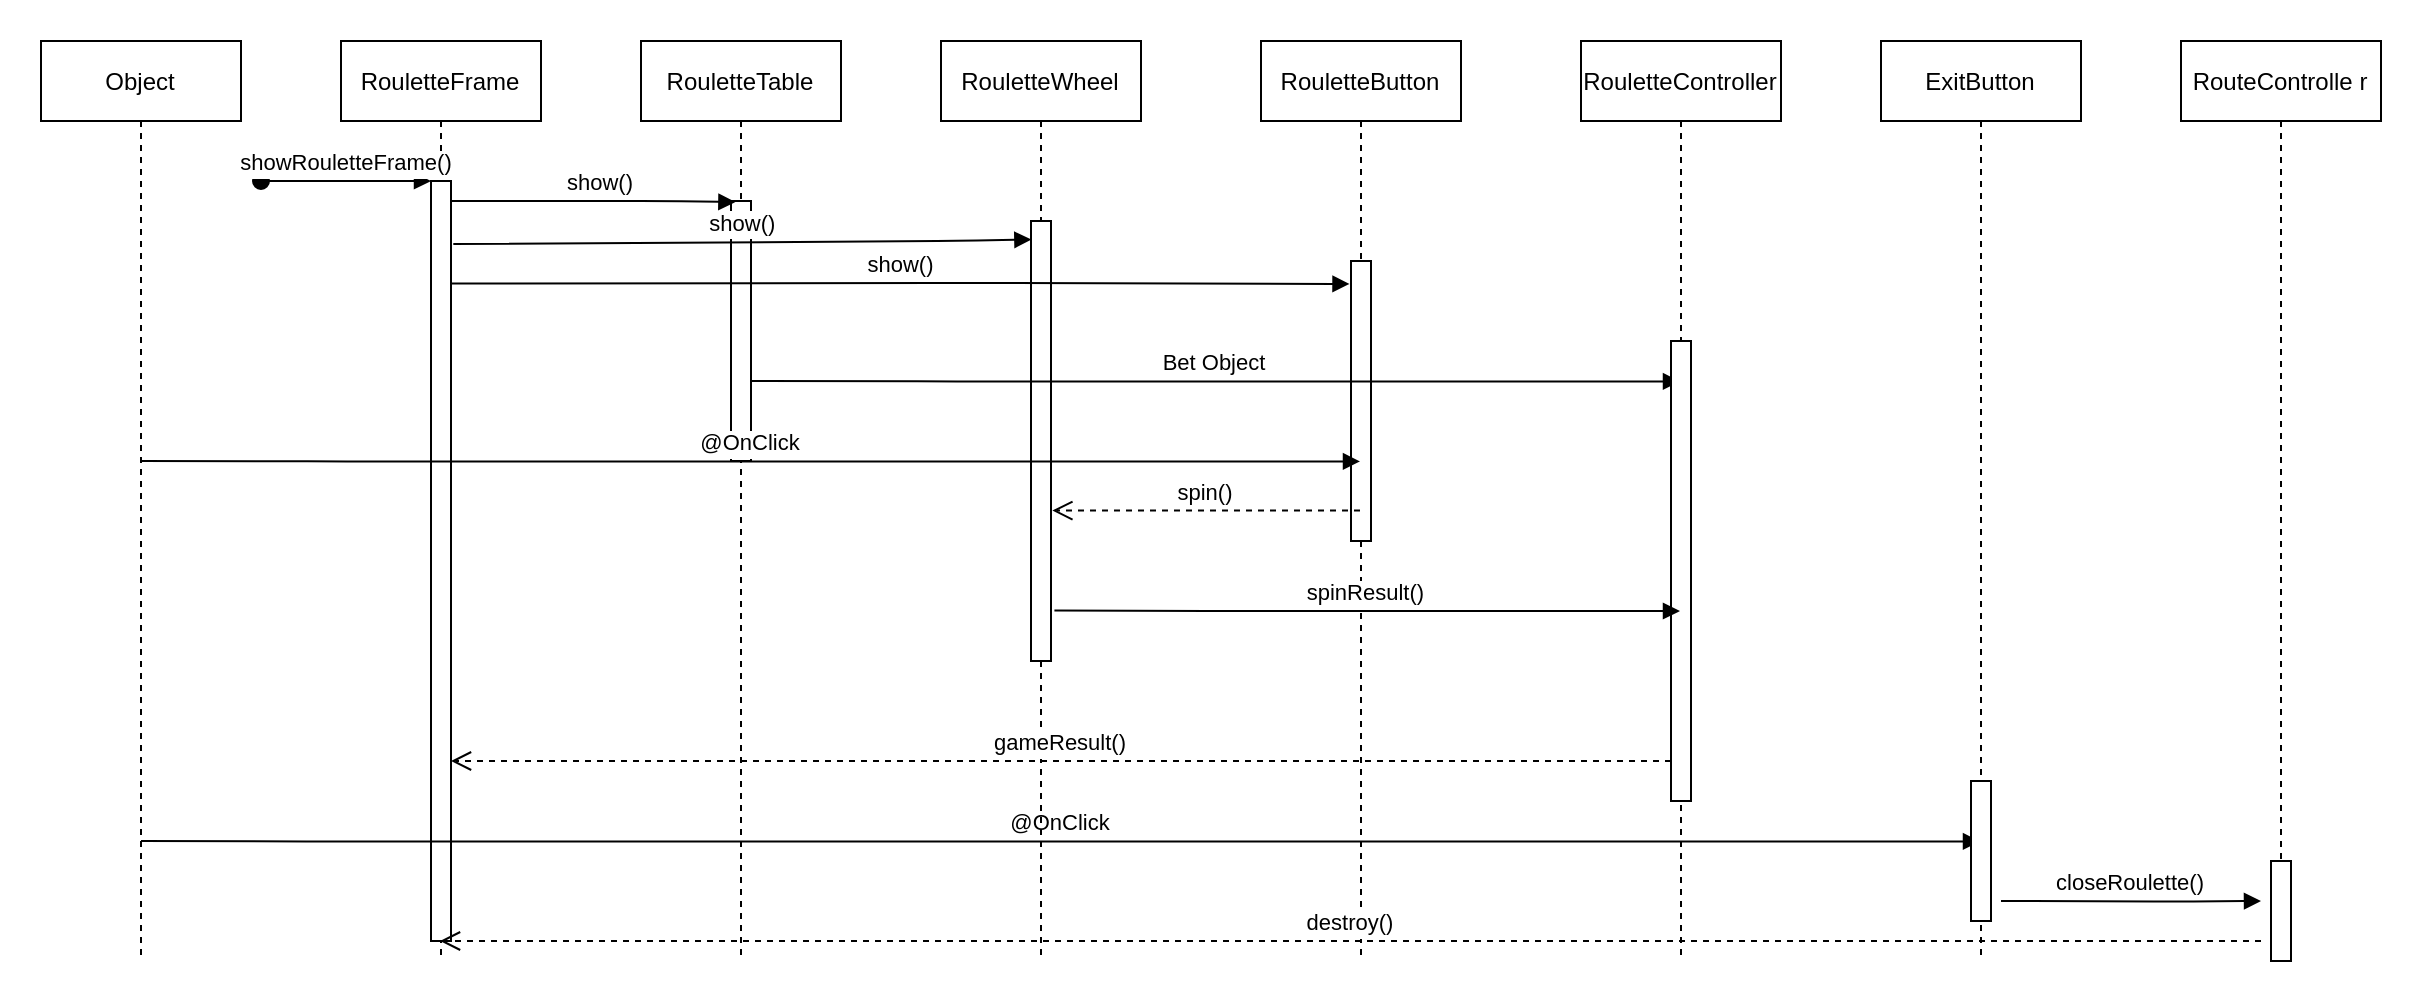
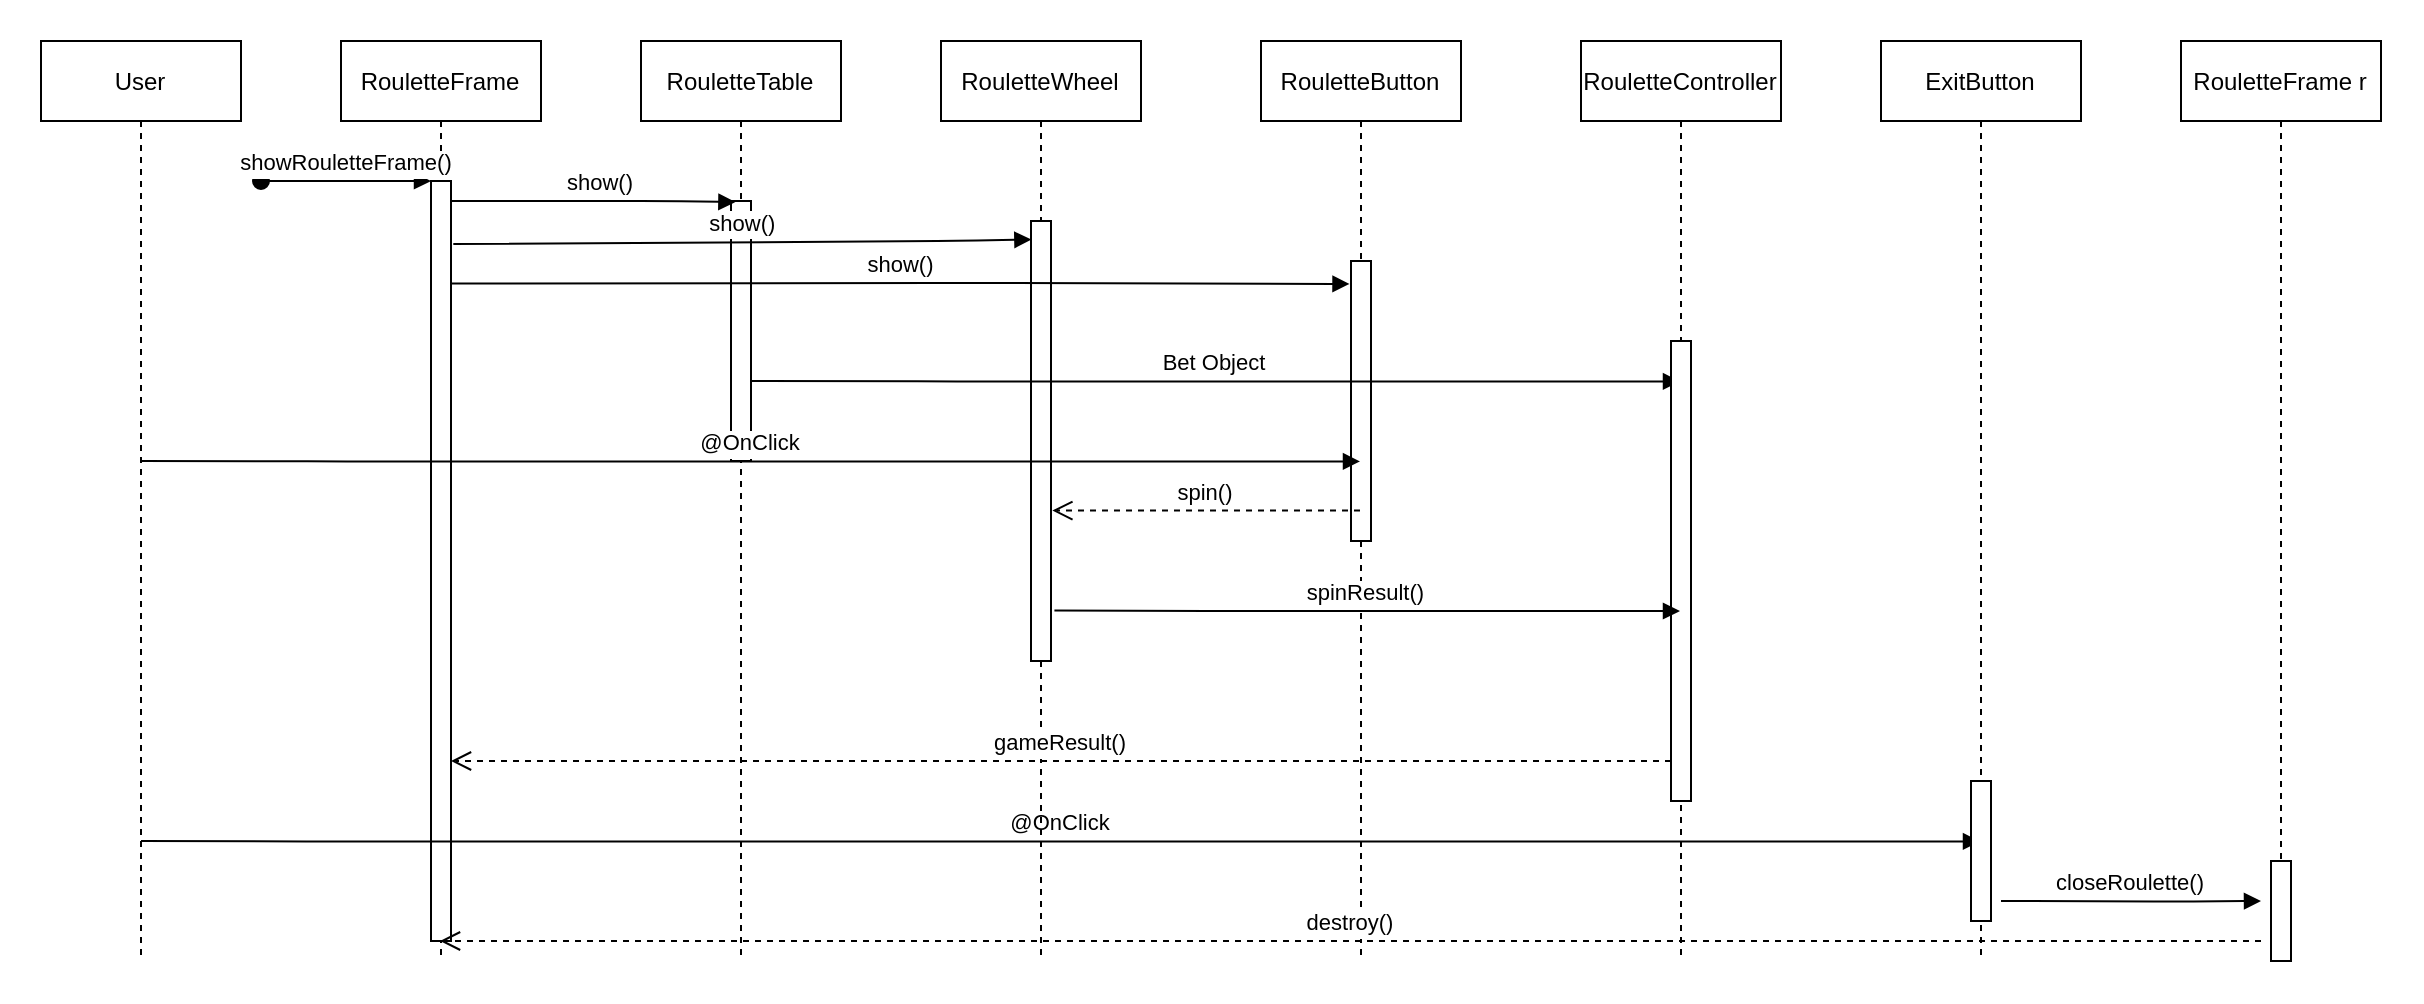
  <mxCell id="0" />
  <mxCell id="1" parent="0" />
  <mxCell id="2" value="RouletteFrame" style="shape=umlLifeline;perimeter=lifelinePerimeter;container=1;collapsible=0;recursiveResize=0;rounded=0;shadow=0;strokeWidth=1;" vertex="1" parent="1"><mxGeometry x="170" y="20" width="100" height="460" as="geometry" /></mxCell>
  <mxCell id="3" value="" style="points=[];perimeter=orthogonalPerimeter;rounded=0;shadow=0;strokeWidth=1;" vertex="1" parent="2"><mxGeometry x="45" y="70" width="10" height="380" as="geometry" /></mxCell>
  <mxCell id="4" value="showRouletteFrame()" style="verticalAlign=bottom;startArrow=oval;endArrow=block;startSize=8;shadow=0;strokeWidth=1;" edge="1" parent="2" target="3"><mxGeometry relative="1" as="geometry"><mxPoint x="-40" y="70" as="sourcePoint" /></mxGeometry></mxCell>
  <mxCell id="5" value="@OnClick" style="verticalAlign=bottom;endArrow=block;shadow=0;strokeWidth=1;exitX=0.505;exitY=0.326;exitDx=0;exitDy=0;exitPerimeter=0;" edge="1" parent="2" target="24"><mxGeometry relative="1" as="geometry"><mxPoint x="-100.0" y="400.0" as="sourcePoint" /><mxPoint x="502.72" y="400.08" as="targetPoint" /><Array as="points"><mxPoint x="-7.37" y="400.24" /></Array></mxGeometry></mxCell>
  <mxCell id="6" value="RouletteTable" style="shape=umlLifeline;perimeter=lifelinePerimeter;container=1;collapsible=0;recursiveResize=0;rounded=0;shadow=0;strokeWidth=1;" vertex="1" parent="1"><mxGeometry x="320" y="20" width="100" height="460" as="geometry" /></mxCell>
  <mxCell id="7" value="" style="points=[];perimeter=orthogonalPerimeter;rounded=0;shadow=0;strokeWidth=1;" vertex="1" parent="6"><mxGeometry x="45" y="80" width="10" height="130" as="geometry" /></mxCell>
  <mxCell id="8" value="show()" style="verticalAlign=bottom;endArrow=block;entryX=0.22;entryY=0.004;shadow=0;strokeWidth=1;entryDx=0;entryDy=0;entryPerimeter=0;" edge="1" parent="1" source="3" target="7"><mxGeometry x="0.055" relative="1" as="geometry"><mxPoint x="355" y="100" as="sourcePoint" /><Array as="points"><mxPoint x="330" y="100" /></Array><mxPoint as="offset" /></mxGeometry></mxCell>
- <mxCell id="9" value="Object" style="shape=umlLifeline;perimeter=lifelinePerimeter;container=1;collapsible=0;recursiveResize=0;rounded=0;shadow=0;strokeWidth=1;" vertex="1" parent="1"><mxGeometry x="20" y="20" width="100" height="460" as="geometry" /></mxCell>
+ <mxCell id="9" value="User" style="shape=umlLifeline;perimeter=lifelinePerimeter;container=1;collapsible=0;recursiveResize=0;rounded=0;shadow=0;strokeWidth=1;" vertex="1" parent="1"><mxGeometry x="20" y="20" width="100" height="460" as="geometry" /></mxCell>
  <mxCell id="10" value="RouletteWheel" style="shape=umlLifeline;perimeter=lifelinePerimeter;container=1;collapsible=0;recursiveResize=0;rounded=0;shadow=0;strokeWidth=1;" vertex="1" parent="1"><mxGeometry x="470" y="20" width="100" height="460" as="geometry" /></mxCell>
  <mxCell id="11" value="" style="points=[];perimeter=orthogonalPerimeter;rounded=0;shadow=0;strokeWidth=1;" vertex="1" parent="10"><mxGeometry x="45" y="90" width="10" height="220" as="geometry" /></mxCell>
  <mxCell id="12" value="RouletteButton" style="shape=umlLifeline;perimeter=lifelinePerimeter;container=1;collapsible=0;recursiveResize=0;rounded=0;shadow=0;strokeWidth=1;" vertex="1" parent="1"><mxGeometry x="630" y="20" width="100" height="460" as="geometry" /></mxCell>
  <mxCell id="13" value="" style="points=[];perimeter=orthogonalPerimeter;rounded=0;shadow=0;strokeWidth=1;" vertex="1" parent="12"><mxGeometry x="45" y="110" width="10" height="140" as="geometry" /></mxCell>
  <mxCell id="14" value="Bet Object" style="verticalAlign=bottom;endArrow=block;shadow=0;strokeWidth=1;" edge="1" parent="12" target="16"><mxGeometry relative="1" as="geometry"><mxPoint x="-255" y="170" as="sourcePoint" /><mxPoint x="135" y="170" as="targetPoint" /><Array as="points"><mxPoint x="-161.87" y="170.2" /></Array><mxPoint as="offset" /></mxGeometry></mxCell>
  <mxCell id="15" value="@OnClick" style="verticalAlign=bottom;endArrow=block;shadow=0;strokeWidth=1;" edge="1" parent="1" target="12"><mxGeometry relative="1" as="geometry"><mxPoint y="230" as="sourcePoint" x="70" /><mxPoint x="650" y="230" as="targetPoint" /><Array as="points"><mxPoint x="163.13" y="230.2" /></Array></mxGeometry></mxCell>
  <mxCell id="16" value="RouletteController" style="shape=umlLifeline;perimeter=lifelinePerimeter;container=1;collapsible=0;recursiveResize=0;rounded=0;shadow=0;strokeWidth=1;" vertex="1" parent="1"><mxGeometry x="790" y="20" width="100" height="460" as="geometry" /></mxCell>
  <mxCell id="17" value="" style="points=[];perimeter=orthogonalPerimeter;rounded=0;shadow=0;strokeWidth=1;" vertex="1" parent="16"><mxGeometry x="45" y="150" width="10" height="230" as="geometry" /></mxCell>
  <mxCell id="18" value="gameResult()" style="verticalAlign=bottom;endArrow=open;dashed=1;endSize=8;shadow=0;strokeWidth=1;" edge="1" parent="16" target="3"><mxGeometry relative="1" as="geometry"><mxPoint x="-165" y="360" as="targetPoint" /><mxPoint x="45" y="360" as="sourcePoint" /></mxGeometry></mxCell>
  <mxCell id="19" value="destroy()" style="verticalAlign=bottom;endArrow=open;dashed=1;endSize=8;shadow=0;strokeWidth=1;" edge="1" parent="16" target="2"><mxGeometry relative="1" as="geometry"><mxPoint x="-270.0" y="450" as="targetPoint" /><mxPoint x="340" y="450" as="sourcePoint" /></mxGeometry></mxCell>
  <mxCell id="20" value="show()" style="verticalAlign=bottom;endArrow=block;shadow=0;strokeWidth=1;exitX=1.115;exitY=0.083;exitDx=0;exitDy=0;exitPerimeter=0;entryX=0.019;entryY=0.042;entryDx=0;entryDy=0;entryPerimeter=0;" edge="1" parent="1" source="3" target="11"><mxGeometry relative="1" as="geometry"><mxPoint x="400" y="120" as="sourcePoint" /><mxPoint x="500" y="120" as="targetPoint" /><Array as="points"><mxPoint x="478" y="120" /></Array></mxGeometry></mxCell>
  <mxCell id="21" value="show()" style="verticalAlign=bottom;endArrow=block;shadow=0;strokeWidth=1;entryX=-0.074;entryY=0.082;entryDx=0;entryDy=0;entryPerimeter=0;exitX=1.025;exitY=0.135;exitDx=0;exitDy=0;exitPerimeter=0;" edge="1" parent="1" source="3" target="13"><mxGeometry relative="1" as="geometry"><mxPoint x="230" y="141" as="sourcePoint" /><mxPoint x="650" y="140" as="targetPoint" /><Array as="points"><mxPoint x="476.98" y="140.95" /></Array></mxGeometry></mxCell>
  <mxCell id="22" value="spinResult()" style="verticalAlign=bottom;endArrow=block;shadow=0;strokeWidth=1;exitX=1.171;exitY=0.885;exitDx=0;exitDy=0;exitPerimeter=0;" edge="1" parent="1" source="11" target="16"><mxGeometry x="-0.002" relative="1" as="geometry"><mxPoint x="540" y="270" as="sourcePoint" /><mxPoint x="820" y="270" as="targetPoint" /><Array as="points"><mxPoint x="613" y="305" /></Array><mxPoint as="offset" /></mxGeometry></mxCell>
  <mxCell id="23" value="spin()" style="verticalAlign=bottom;endArrow=open;dashed=1;endSize=8;shadow=0;strokeWidth=1;entryX=1.067;entryY=0.658;entryDx=0;entryDy=0;entryPerimeter=0;" edge="1" parent="1" source="12" target="11"><mxGeometry relative="1" as="geometry"><mxPoint x="525" y="243.61" as="targetPoint" /><mxPoint x="674.01" y="240" as="sourcePoint" /></mxGeometry></mxCell>
  <mxCell id="24" value="ExitButton" style="shape=umlLifeline;perimeter=lifelinePerimeter;container=1;collapsible=0;recursiveResize=0;rounded=0;shadow=0;strokeWidth=1;" vertex="1" parent="1"><mxGeometry x="940" y="20" width="100" height="460" as="geometry" /></mxCell>
  <mxCell id="25" value="" style="points=[];perimeter=orthogonalPerimeter;rounded=0;shadow=0;strokeWidth=1;" vertex="1" parent="24"><mxGeometry x="45" y="370" width="10" height="70" as="geometry" /></mxCell>
- <mxCell id="26" value="RouteControlle r" style="shape=umlLifeline;perimeter=lifelinePerimeter;container=1;collapsible=0;recursiveResize=0;rounded=0;shadow=0;strokeWidth=1;" vertex="1" parent="1"><mxGeometry x="1090" y="20" width="100" height="460" as="geometry" /></mxCell>
+ <mxCell id="26" value="RouletteFrame r" style="shape=umlLifeline;perimeter=lifelinePerimeter;container=1;collapsible=0;recursiveResize=0;rounded=0;shadow=0;strokeWidth=1;" vertex="1" parent="1"><mxGeometry x="1090" y="20" width="100" height="460" as="geometry" /></mxCell>
  <mxCell id="27" value="" style="points=[];perimeter=orthogonalPerimeter;rounded=0;shadow=0;strokeWidth=1;" vertex="1" parent="26"><mxGeometry x="45" y="410" width="10" height="50" as="geometry" /></mxCell>
  <mxCell id="28" value="closeRoulette()" style="verticalAlign=bottom;endArrow=block;shadow=0;strokeWidth=1;exitX=1.171;exitY=0.885;exitDx=0;exitDy=0;exitPerimeter=0;" edge="1" parent="1"><mxGeometry x="-0.002" relative="1" as="geometry"><mxPoint x="1000" y="450" as="sourcePoint" /><mxPoint x="1130" y="450" as="targetPoint" /><Array as="points"><mxPoint x="1086.29" y="450.3" /></Array><mxPoint as="offset" /></mxGeometry></mxCell>
